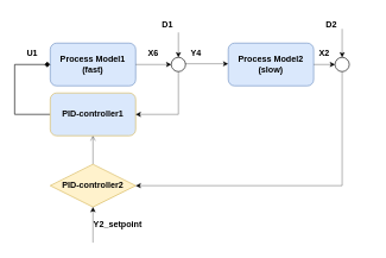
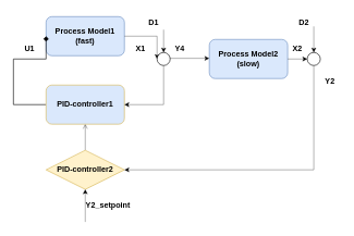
  <mxCell id="0" />
  <mxCell id="1" parent="0" />
- <mxCell id="2" value="Process Model1&lt;br&gt;(fast)" style="rounded=1;whiteSpace=wrap;html=1;fillColor=#dae8fc;strokeColor=#6c8ebf;fontStyle=1" parent="1" vertex="1"><mxGeometry x="70" y="60" width="120" height="60" as="geometry" /></mxCell>
+ <mxCell id="2" value="Process Model1&lt;br&gt;(fast)" style="rounded=1;whiteSpace=wrap;html=1;fillColor=#dae8fc;strokeColor=#6c8ebf;fontStyle=1" parent="1" vertex="1"><mxGeometry x="70" y="25" width="120" height="60" as="geometry" /></mxCell>
  <mxCell id="3" value="" style="endArrow=diamond;html=1;rounded=0;edgeStyle=orthogonalEdgeStyle;entryX=0;entryY=0.5;entryDx=0;entryDy=0;exitX=0;exitY=0.5;exitDx=0;exitDy=0;" parent="1" source="10" target="2" edge="1"><mxGeometry width="50" height="50" relative="1" as="geometry"><mxPoint x="130" y="130" as="sourcePoint" /><mxPoint x="180" y="80" as="targetPoint" /><Array as="points"><mxPoint x="20" y="160" /><mxPoint x="20" y="90" /></Array></mxGeometry></mxCell>
  <mxCell id="4" value="" style="edgeStyle=segmentEdgeStyle;endArrow=classic;html=1;rounded=0;strokeWidth=0.5;entryX=0;entryY=0.5;entryDx=0;entryDy=0;exitX=1;exitY=0.5;exitDx=0;exitDy=0;" parent="1" source="2" target="9" edge="1"><mxGeometry width="50" height="50" relative="1" as="geometry"><mxPoint x="260" y="-10" as="sourcePoint" /><mxPoint x="260" y="85" as="targetPoint" /></mxGeometry></mxCell>
  <mxCell id="5" value="" style="endArrow=classic;html=1;rounded=0;strokeWidth=0.5;edgeStyle=orthogonalEdgeStyle;exitX=1;exitY=0.5;exitDx=0;exitDy=0;" parent="1" source="9" edge="1"><mxGeometry width="50" height="50" relative="1" as="geometry"><mxPoint x="270" y="89" as="sourcePoint" /><mxPoint x="320" y="89" as="targetPoint" /><Array as="points"><mxPoint x="260" y="89" /></Array></mxGeometry></mxCell>
  <mxCell id="6" value="" style="endArrow=open;html=1;rounded=0;strokeWidth=0.5;edgeStyle=orthogonalEdgeStyle;entryX=0.5;entryY=1;entryDx=0;entryDy=0;" parent="1" target="10" edge="1" source="15"><mxGeometry width="50" height="50" relative="1" as="geometry"><mxPoint x="110" y="240" as="sourcePoint" /><mxPoint x="150" y="240" as="targetPoint" /><Array as="points" /></mxGeometry></mxCell>
  <mxCell id="7" value="" style="edgeStyle=segmentEdgeStyle;endArrow=classic;html=1;rounded=0;strokeWidth=0.5;entryX=0.5;entryY=0;entryDx=0;entryDy=0;exitX=1;exitY=0.5;exitDx=0;exitDy=0;exitPerimeter=0;" parent="1" target="9" edge="1"><mxGeometry width="50" height="50" relative="1" as="geometry"><mxPoint x="250" y="45" as="sourcePoint" /><mxPoint x="250" y="50" as="targetPoint" /></mxGeometry></mxCell>
  <mxCell id="8" value="&lt;b&gt;U1&lt;/b&gt;" style="text;html=1;strokeColor=none;fillColor=none;align=center;verticalAlign=middle;whiteSpace=wrap;rounded=0;" parent="1" vertex="1"><mxGeometry x="30" y="60" width="30" height="30" as="geometry" /></mxCell>
  <mxCell id="9" value="" style="ellipse;whiteSpace=wrap;html=1;aspect=fixed;" parent="1" vertex="1"><mxGeometry x="240" y="80" width="20" height="20" as="geometry" /></mxCell>
  <mxCell id="10" value="PID-controller1" style="rounded=1;whiteSpace=wrap;html=1;fillColor=#dae8fc;strokeColor=#d6b656;fontStyle=1;" parent="1" vertex="1"><mxGeometry x="70" y="130" width="120" height="60" as="geometry" /></mxCell>
  <mxCell id="11" value="" style="endArrow=classic;html=1;rounded=0;strokeWidth=0.5;edgeStyle=orthogonalEdgeStyle;entryX=1;entryY=0.5;entryDx=0;entryDy=0;exitX=0.5;exitY=1;exitDx=0;exitDy=0;" parent="1" source="9" target="10" edge="1"><mxGeometry x="80" y="60" width="50" height="50" as="geometry"><mxPoint x="130" y="50" as="sourcePoint" /><mxPoint x="180" y="0" as="targetPoint" /></mxGeometry></mxCell>
- <mxCell id="12" value="&lt;b&gt;X6&lt;/b&gt;" style="text;html=1;strokeColor=none;fillColor=none;align=center;verticalAlign=middle;whiteSpace=wrap;rounded=0;" parent="1" vertex="1"><mxGeometry x="200" y="60" width="30" height="30" as="geometry" /></mxCell>
+ <mxCell id="12" value="&lt;b&gt;X1&lt;/b&gt;" style="text;html=1;strokeColor=none;fillColor=none;align=center;verticalAlign=middle;whiteSpace=wrap;rounded=0;" parent="1" vertex="1"><mxGeometry x="200" y="60" width="30" height="30" as="geometry" /></mxCell>
  <mxCell id="13" value="&lt;b&gt;D1&lt;/b&gt;" style="text;html=1;strokeColor=none;fillColor=none;align=center;verticalAlign=middle;whiteSpace=wrap;rounded=0;" parent="1" vertex="1"><mxGeometry x="220" y="20" width="30" height="30" as="geometry" /></mxCell>
  <mxCell id="14" value="&lt;b&gt;Y4&lt;/b&gt;" style="text;html=1;strokeColor=none;fillColor=none;align=center;verticalAlign=middle;whiteSpace=wrap;rounded=0;" parent="1" vertex="1"><mxGeometry x="260" y="60" width="30" height="30" as="geometry" /></mxCell>
  <mxCell id="15" value="PID-controller2" style="rhombus;whiteSpace=wrap;html=1;fillColor=#fff2cc;strokeColor=#d6b656;fontStyle=1;" vertex="1" parent="1"><mxGeometry x="70" y="230" width="120" height="60" as="geometry" /></mxCell>
  <mxCell id="16" value="" style="endArrow=classic;html=1;rounded=0;strokeWidth=0.5;edgeStyle=orthogonalEdgeStyle;entryX=1;entryY=0.5;entryDx=0;entryDy=0;exitX=0.5;exitY=1;exitDx=0;exitDy=0;" edge="1" parent="1" source="21" target="15"><mxGeometry x="90" y="70" width="50" height="50" as="geometry"><mxPoint x="470" y="170" as="sourcePoint" /><mxPoint x="200" y="170" as="targetPoint" /><Array as="points"><mxPoint x="480" y="260" /></Array></mxGeometry></mxCell>
  <mxCell id="17" value="Process Model2&lt;br&gt;(slow)" style="rounded=1;whiteSpace=wrap;html=1;fillColor=#dae8fc;strokeColor=#6c8ebf;fontStyle=1" vertex="1" parent="1"><mxGeometry x="320" y="60" width="120" height="60" as="geometry" /></mxCell>
  <mxCell id="18" value="" style="endArrow=classic;html=1;rounded=0;strokeWidth=0.5;edgeStyle=orthogonalEdgeStyle;entryX=0.5;entryY=1;entryDx=0;entryDy=0;" edge="1" parent="1" target="15"><mxGeometry width="50" height="50" relative="1" as="geometry"><mxPoint x="130" y="340" as="sourcePoint" /><mxPoint x="290" y="340" as="targetPoint" /><Array as="points"><mxPoint x="130" y="330" /></Array></mxGeometry></mxCell>
  <mxCell id="19" value="&lt;b&gt;Y2_setpoint&lt;/b&gt;" style="text;html=1;strokeColor=none;fillColor=none;align=center;verticalAlign=middle;whiteSpace=wrap;rounded=0;" vertex="1" parent="1"><mxGeometry x="150" y="300" width="30" height="30" as="geometry" /></mxCell>
+ <mxCell id="20" value="&lt;b&gt;Y2&lt;/b&gt;" style="text;html=1;strokeColor=none;fillColor=none;align=center;verticalAlign=middle;whiteSpace=wrap;rounded=0;" vertex="1" parent="1"><mxGeometry x="490" y="110" width="30" height="30" as="geometry" /></mxCell>
  <mxCell id="21" value="" style="ellipse;whiteSpace=wrap;html=1;aspect=fixed;" vertex="1" parent="1"><mxGeometry x="470" y="80" width="20" height="20" as="geometry" /></mxCell>
  <mxCell id="22" value="" style="edgeStyle=segmentEdgeStyle;endArrow=classic;html=1;rounded=0;strokeWidth=0.5;entryX=0.5;entryY=0;entryDx=0;entryDy=0;" edge="1" parent="1" target="21"><mxGeometry width="50" height="50" relative="1" as="geometry"><mxPoint x="480" y="40" as="sourcePoint" /><mxPoint x="260" y="90" as="targetPoint" /></mxGeometry></mxCell>
  <mxCell id="23" value="" style="edgeStyle=segmentEdgeStyle;endArrow=classic;html=1;rounded=0;strokeWidth=0.5;" edge="1" parent="1" source="17"><mxGeometry width="50" height="50" relative="1" as="geometry"><mxPoint x="490" y="50" as="sourcePoint" /><mxPoint x="470" y="90" as="targetPoint" /></mxGeometry></mxCell>
  <mxCell id="24" value="&lt;b&gt;X2&lt;/b&gt;" style="text;html=1;strokeColor=none;fillColor=none;align=center;verticalAlign=middle;whiteSpace=wrap;rounded=0;" vertex="1" parent="1"><mxGeometry x="440" y="60" width="30" height="30" as="geometry" /></mxCell>
  <mxCell id="25" value="&lt;b&gt;D2&lt;/b&gt;" style="text;html=1;strokeColor=none;fillColor=none;align=center;verticalAlign=middle;whiteSpace=wrap;rounded=0;" vertex="1" parent="1"><mxGeometry x="450" y="20" width="30" height="30" as="geometry" /></mxCell>
